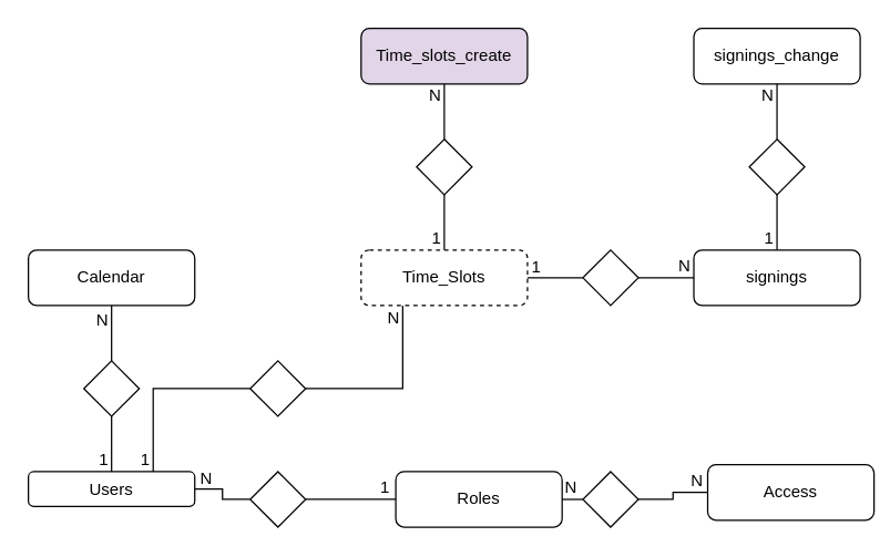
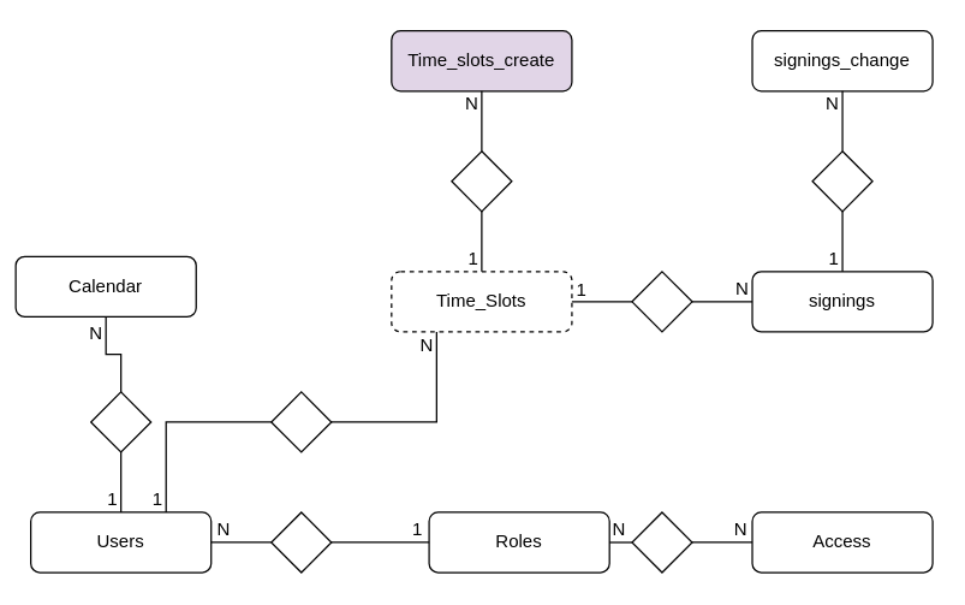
  <mxCell id="0" />
  <mxCell id="1" parent="0" />
- <mxCell id="2" value="Users" style="rounded=1;whiteSpace=wrap;html=1;" vertex="1" parent="1"><mxGeometry x="20" y="340" width="120" height="25" as="geometry" /></mxCell>
+ <mxCell id="2" value="Users" style="rounded=1;whiteSpace=wrap;html=1;" vertex="1" parent="1"><mxGeometry x="20" y="340" width="120" height="40" as="geometry" /></mxCell>
  <mxCell id="3" value="Roles" style="rounded=1;whiteSpace=wrap;html=1;" vertex="1" parent="1"><mxGeometry x="285" y="340" width="120" height="40" as="geometry" /></mxCell>
- <mxCell id="4" value="Access" style="rounded=1;whiteSpace=wrap;html=1;" vertex="1" parent="1"><mxGeometry x="510" y="335" width="120" height="40" as="geometry" /></mxCell>
- <mxCell id="5" value="Calendar" style="rounded=1;whiteSpace=wrap;html=1;" vertex="1" parent="1"><mxGeometry x="20" y="180" width="120" height="40" as="geometry" /></mxCell>
+ <mxCell id="4" value="Access" style="rounded=1;whiteSpace=wrap;html=1;" vertex="1" parent="1"><mxGeometry x="500" y="340" width="120" height="40" as="geometry" /></mxCell>
+ <mxCell id="5" value="Calendar" style="rounded=1;whiteSpace=wrap;html=1;" vertex="1" parent="1"><mxGeometry x="10" y="170" width="120" height="40" as="geometry" /></mxCell>
  <mxCell id="6" value="Time_Slots" style="rounded=1;whiteSpace=wrap;html=1;dashed=1;" vertex="1" parent="1"><mxGeometry x="260" y="180" width="120" height="40" as="geometry" /></mxCell>
  <mxCell id="7" value="signings" style="rounded=1;whiteSpace=wrap;html=1;" vertex="1" parent="1"><mxGeometry x="500" y="180" width="120" height="40" as="geometry" /></mxCell>
  <mxCell id="8" value="" style="rhombus;whiteSpace=wrap;html=1;" vertex="1" parent="1"><mxGeometry x="180" y="340" width="40" height="40" as="geometry" /></mxCell>
  <mxCell id="9" value="" style="rhombus;whiteSpace=wrap;html=1;" vertex="1" parent="1"><mxGeometry x="420" y="340" width="40" height="40" as="geometry" /></mxCell>
  <mxCell id="10" value="" style="rhombus;whiteSpace=wrap;html=1;" vertex="1" parent="1"><mxGeometry x="60" y="260" width="40" height="40" as="geometry" /></mxCell>
  <mxCell id="11" value="" style="rhombus;whiteSpace=wrap;html=1;" vertex="1" parent="1"><mxGeometry x="180" y="260" width="40" height="40" as="geometry" /></mxCell>
  <mxCell id="12" value="" style="rhombus;whiteSpace=wrap;html=1;" vertex="1" parent="1"><mxGeometry x="420" y="180" width="40" height="40" as="geometry" /></mxCell>
  <mxCell id="13" value="Time_slots_create" style="rounded=1;whiteSpace=wrap;html=1;fillColor=#e1d5e7;" vertex="1" parent="1"><mxGeometry x="260" y="20" width="120" height="40" as="geometry" /></mxCell>
  <mxCell id="14" value="signings_change" style="rounded=1;whiteSpace=wrap;html=1;" vertex="1" parent="1"><mxGeometry x="500" y="20" width="120" height="40" as="geometry" /></mxCell>
  <mxCell id="15" value="" style="rhombus;whiteSpace=wrap;html=1;" vertex="1" parent="1"><mxGeometry x="300" y="100" width="40" height="40" as="geometry" /></mxCell>
  <mxCell id="16" value="" style="rhombus;whiteSpace=wrap;html=1;" vertex="1" parent="1"><mxGeometry x="540" y="100" width="40" height="40" as="geometry" /></mxCell>
  <mxCell id="17" value="" style="endArrow=none;html=1;rounded=0;edgeStyle=orthogonalEdgeStyle;entryX=0;entryY=0.5;entryDx=0;entryDy=0;" edge="1" parent="1" source="8" target="3"><mxGeometry relative="1" as="geometry"><mxPoint x="-420" y="190" as="sourcePoint" /><mxPoint x="-260" y="190" as="targetPoint" /></mxGeometry></mxCell>
  <mxCell id="18" value="1" style="resizable=0;html=1;align=right;verticalAlign=bottom;" connectable="0" vertex="1" parent="17"><mxGeometry x="1" relative="1" as="geometry"><mxPoint x="-4" as="offset" /></mxGeometry></mxCell>
  <mxCell id="19" value="" style="endArrow=none;html=1;rounded=0;edgeStyle=orthogonalEdgeStyle;entryX=1;entryY=0.5;entryDx=0;entryDy=0;exitX=0;exitY=0.5;exitDx=0;exitDy=0;" edge="1" parent="1" source="8" target="2"><mxGeometry relative="1" as="geometry"><mxPoint x="-410" y="160" as="sourcePoint" /><mxPoint x="-250" y="160" as="targetPoint" /></mxGeometry></mxCell>
  <mxCell id="20" value="N" style="resizable=0;html=1;align=right;verticalAlign=bottom;" connectable="0" vertex="1" parent="19"><mxGeometry x="1" relative="1" as="geometry"><mxPoint x="13" as="offset" /></mxGeometry></mxCell>
  <mxCell id="21" value="" style="endArrow=none;html=1;rounded=0;edgeStyle=orthogonalEdgeStyle;entryX=0;entryY=0.5;entryDx=0;entryDy=0;exitX=1;exitY=0.5;exitDx=0;exitDy=0;" edge="1" parent="1" source="9" target="4"><mxGeometry relative="1" as="geometry"><mxPoint x="-410" y="160" as="sourcePoint" /><mxPoint x="-250" y="160" as="targetPoint" /></mxGeometry></mxCell>
  <mxCell id="22" value="N" style="resizable=0;html=1;align=right;verticalAlign=bottom;" connectable="0" vertex="1" parent="21"><mxGeometry x="1" relative="1" as="geometry"><mxPoint x="-3" as="offset" /></mxGeometry></mxCell>
  <mxCell id="23" value="" style="endArrow=none;html=1;rounded=0;edgeStyle=orthogonalEdgeStyle;entryX=1;entryY=0.5;entryDx=0;entryDy=0;exitX=0;exitY=0.5;exitDx=0;exitDy=0;" edge="1" parent="1" source="9" target="3"><mxGeometry relative="1" as="geometry"><mxPoint x="420" y="330" as="sourcePoint" /><mxPoint x="510" y="370" as="targetPoint" /></mxGeometry></mxCell>
  <mxCell id="24" value="N" style="resizable=0;html=1;align=right;verticalAlign=bottom;" connectable="0" vertex="1" parent="23"><mxGeometry x="1" relative="1" as="geometry"><mxPoint x="11" as="offset" /></mxGeometry></mxCell>
  <mxCell id="25" value="" style="endArrow=none;html=1;rounded=0;edgeStyle=orthogonalEdgeStyle;entryX=0.5;entryY=0;entryDx=0;entryDy=0;exitX=0.5;exitY=1;exitDx=0;exitDy=0;" edge="1" parent="1" source="10" target="2"><mxGeometry relative="1" as="geometry"><mxPoint x="-420" y="190" as="sourcePoint" /><mxPoint x="-260" y="190" as="targetPoint" /></mxGeometry></mxCell>
  <mxCell id="26" value="1" style="resizable=0;html=1;align=right;verticalAlign=bottom;" connectable="0" vertex="1" parent="25"><mxGeometry x="1" relative="1" as="geometry"><mxPoint x="-2" as="offset" /></mxGeometry></mxCell>
  <mxCell id="27" value="" style="endArrow=none;html=1;rounded=0;edgeStyle=orthogonalEdgeStyle;entryX=0.5;entryY=1;entryDx=0;entryDy=0;exitX=0.5;exitY=0;exitDx=0;exitDy=0;" edge="1" parent="1" source="10" target="5"><mxGeometry relative="1" as="geometry"><mxPoint x="-410" y="160" as="sourcePoint" /><mxPoint x="-250" y="160" as="targetPoint" /></mxGeometry></mxCell>
  <mxCell id="28" value="N" style="resizable=0;html=1;align=right;verticalAlign=bottom;" connectable="0" vertex="1" parent="27"><mxGeometry x="1" relative="1" as="geometry"><mxPoint x="-2" y="19" as="offset" /></mxGeometry></mxCell>
  <mxCell id="29" value="" style="endArrow=none;html=1;rounded=0;edgeStyle=orthogonalEdgeStyle;entryX=0.25;entryY=1;entryDx=0;entryDy=0;exitX=1;exitY=0.5;exitDx=0;exitDy=0;" edge="1" parent="1" source="11" target="6"><mxGeometry relative="1" as="geometry"><mxPoint x="-410" y="151" as="sourcePoint" /><mxPoint x="-250" y="151" as="targetPoint" /></mxGeometry></mxCell>
  <mxCell id="30" value="N" style="resizable=0;html=1;align=right;verticalAlign=bottom;" connectable="0" vertex="1" parent="29"><mxGeometry x="1" relative="1" as="geometry"><mxPoint x="-2" y="17" as="offset" /></mxGeometry></mxCell>
  <mxCell id="31" value="" style="endArrow=none;html=1;rounded=0;edgeStyle=orthogonalEdgeStyle;entryX=0.75;entryY=0;entryDx=0;entryDy=0;exitX=0;exitY=0.5;exitDx=0;exitDy=0;" edge="1" parent="1" source="11" target="2"><mxGeometry relative="1" as="geometry"><mxPoint x="-409" y="190" as="sourcePoint" /><mxPoint x="-249" y="190" as="targetPoint" /></mxGeometry></mxCell>
  <mxCell id="32" value="1" style="resizable=0;html=1;align=right;verticalAlign=bottom;" connectable="0" vertex="1" parent="31"><mxGeometry x="1" relative="1" as="geometry"><mxPoint x="-2" as="offset" /></mxGeometry></mxCell>
  <mxCell id="33" value="" style="endArrow=none;html=1;rounded=0;edgeStyle=orthogonalEdgeStyle;entryX=1;entryY=0.5;entryDx=0;entryDy=0;exitX=0;exitY=0.5;exitDx=0;exitDy=0;" edge="1" parent="1" source="12" target="6"><mxGeometry relative="1" as="geometry"><mxPoint x="-409" y="190" as="sourcePoint" /><mxPoint x="-249" y="190" as="targetPoint" /></mxGeometry></mxCell>
  <mxCell id="34" value="1" style="resizable=0;html=1;align=right;verticalAlign=bottom;" connectable="0" vertex="1" parent="33"><mxGeometry x="1" relative="1" as="geometry"><mxPoint x="10" y="1" as="offset" /></mxGeometry></mxCell>
  <mxCell id="35" value="" style="endArrow=none;html=1;rounded=0;edgeStyle=orthogonalEdgeStyle;entryX=0;entryY=0.5;entryDx=0;entryDy=0;exitX=1;exitY=0.5;exitDx=0;exitDy=0;" edge="1" parent="1" source="12" target="7"><mxGeometry relative="1" as="geometry"><mxPoint x="-410" y="151" as="sourcePoint" /><mxPoint x="-250" y="151" as="targetPoint" /></mxGeometry></mxCell>
  <mxCell id="36" value="N" style="resizable=0;html=1;align=right;verticalAlign=bottom;" connectable="0" vertex="1" parent="35"><mxGeometry x="1" relative="1" as="geometry"><mxPoint x="-2" as="offset" /></mxGeometry></mxCell>
  <mxCell id="37" value="" style="endArrow=none;html=1;rounded=0;edgeStyle=orthogonalEdgeStyle;entryX=0.5;entryY=0;entryDx=0;entryDy=0;exitX=0.5;exitY=1;exitDx=0;exitDy=0;" edge="1" parent="1" source="15" target="6"><mxGeometry relative="1" as="geometry"><mxPoint x="-409" y="190" as="sourcePoint" /><mxPoint x="-249" y="190" as="targetPoint" /></mxGeometry></mxCell>
  <mxCell id="38" value="1" style="resizable=0;html=1;align=right;verticalAlign=bottom;" connectable="0" vertex="1" parent="37"><mxGeometry x="1" relative="1" as="geometry"><mxPoint x="-2" as="offset" /></mxGeometry></mxCell>
  <mxCell id="39" value="" style="endArrow=none;html=1;rounded=0;edgeStyle=orthogonalEdgeStyle;entryX=0.5;entryY=0;entryDx=0;entryDy=0;exitX=0.5;exitY=1;exitDx=0;exitDy=0;" edge="1" parent="1" source="16" target="7"><mxGeometry relative="1" as="geometry"><mxPoint x="330" y="150" as="sourcePoint" /><mxPoint x="330" y="190" as="targetPoint" /></mxGeometry></mxCell>
  <mxCell id="40" value="1" style="resizable=0;html=1;align=right;verticalAlign=bottom;" connectable="0" vertex="1" parent="39"><mxGeometry x="1" relative="1" as="geometry"><mxPoint x="-2" as="offset" /></mxGeometry></mxCell>
  <mxCell id="41" value="" style="endArrow=none;html=1;rounded=0;edgeStyle=orthogonalEdgeStyle;entryX=0.5;entryY=1;entryDx=0;entryDy=0;" edge="1" parent="1" source="15" target="13"><mxGeometry relative="1" as="geometry"><mxPoint x="320" y="100" as="sourcePoint" /><mxPoint x="-250" y="151" as="targetPoint" /></mxGeometry></mxCell>
  <mxCell id="42" value="N" style="resizable=0;html=1;align=right;verticalAlign=bottom;" connectable="0" vertex="1" parent="41"><mxGeometry x="1" relative="1" as="geometry"><mxPoint x="-2" y="17" as="offset" /></mxGeometry></mxCell>
  <mxCell id="43" value="" style="endArrow=none;html=1;rounded=0;edgeStyle=orthogonalEdgeStyle;entryX=0.5;entryY=1;entryDx=0;entryDy=0;exitX=0.5;exitY=0;exitDx=0;exitDy=0;" edge="1" parent="1" source="16" target="14"><mxGeometry relative="1" as="geometry"><mxPoint x="330" y="110" as="sourcePoint" /><mxPoint x="330" y="70" as="targetPoint" /></mxGeometry></mxCell>
  <mxCell id="44" value="N" style="resizable=0;html=1;align=right;verticalAlign=bottom;" connectable="0" vertex="1" parent="43"><mxGeometry x="1" relative="1" as="geometry"><mxPoint x="-2" y="17" as="offset" /></mxGeometry></mxCell>
